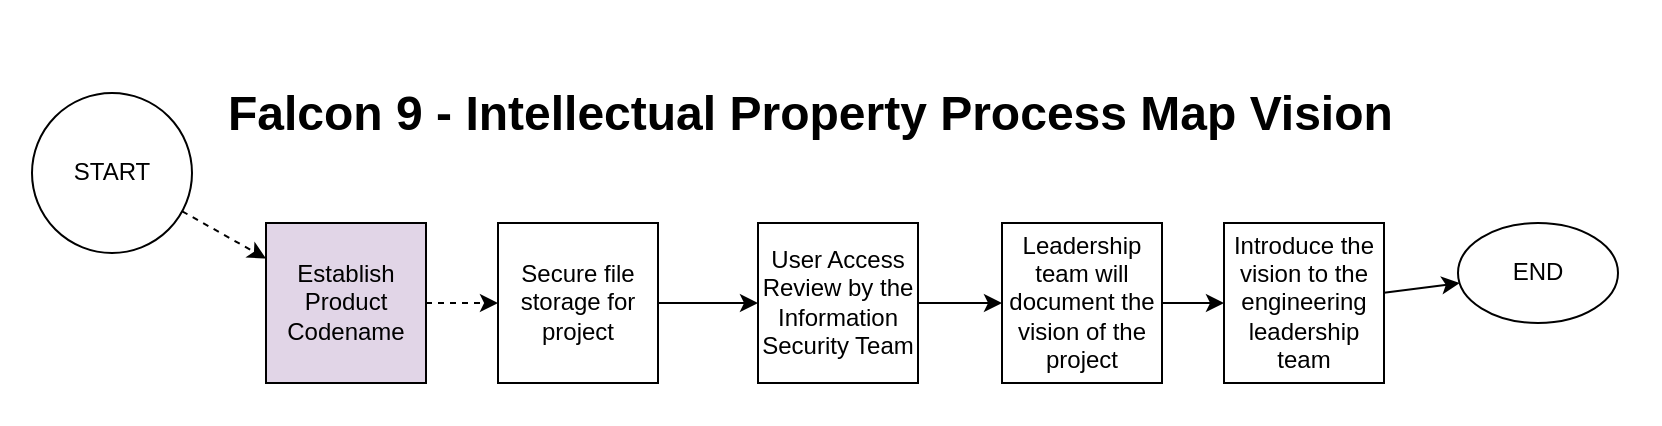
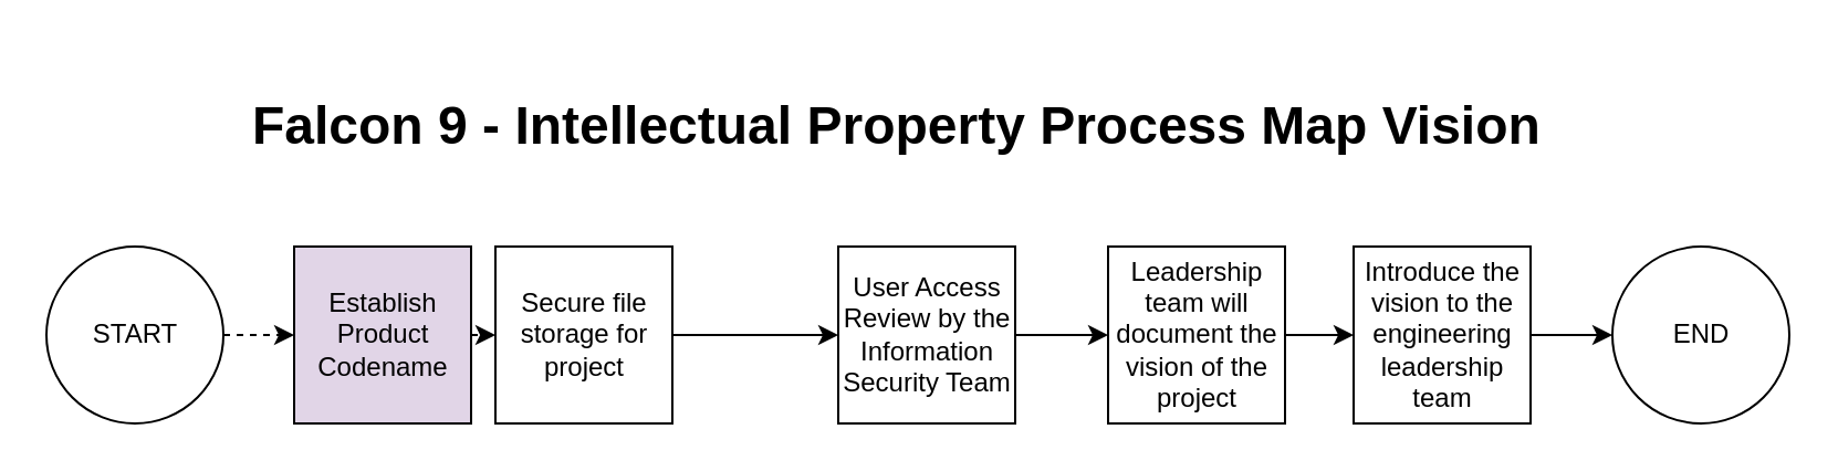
  <mxCell id="0" />
  <mxCell id="1" parent="0" />
  <mxCell id="2" value="&lt;h1 style=&quot;color: rgb(240 , 240 , 240) ; font-family: &amp;#34;helvetica&amp;#34; ; font-style: normal ; letter-spacing: normal ; text-align: left ; text-indent: 0px ; text-transform: none ; word-spacing: 0px&quot;&gt;&lt;font color=&quot;#000000&quot; style=&quot;background-color: rgb(255 , 255 , 255)&quot;&gt;Falcon 9 - Intellectual Property Process Map Vision&lt;/font&gt;&lt;/h1&gt;" style="text;whiteSpace=wrap;html=1;" parent="1" vertex="1"><mxGeometry x="112" y="20" width="600.5" height="74" as="geometry" /></mxCell>
  <mxCell id="3" value="" style="edgeStyle=none;html=1;strokeColor=#000000;dashed=1;" parent="1" source="4" target="6" edge="1"><mxGeometry relative="1" as="geometry" /></mxCell>
- <mxCell id="4" value="START" style="ellipse;whiteSpace=wrap;html=1;aspect=fixed;" parent="1" vertex="1"><mxGeometry x="15.5" y="46" width="80" height="80" as="geometry" /></mxCell>
+ <mxCell id="4" value="START" style="ellipse;whiteSpace=wrap;html=1;aspect=fixed;" parent="1" vertex="1"><mxGeometry x="20.5" y="111" width="80" height="80" as="geometry" /></mxCell>
  <mxCell id="5" value="" style="edgeStyle=none;html=1;strokeColor=#000000;dashed=1;" parent="1" source="6" target="8" edge="1"><mxGeometry relative="1" as="geometry" /></mxCell>
  <mxCell id="6" value="Establish Product Codename" style="whiteSpace=wrap;html=1;aspect=fixed;fillColor=#e1d5e7;" parent="1" vertex="1"><mxGeometry x="132.5" y="111" width="80" height="80" as="geometry" /></mxCell>
  <mxCell id="7" value="" style="edgeStyle=none;html=1;strokeColor=#000000;" parent="1" source="8" target="10" edge="1"><mxGeometry relative="1" as="geometry" /></mxCell>
- <mxCell id="8" value="Secure file storage for project" style="whiteSpace=wrap;html=1;aspect=fixed;" parent="1" vertex="1"><mxGeometry x="248.5" y="111" width="80" height="80" as="geometry" /></mxCell>
+ <mxCell id="8" value="Secure file storage for project" style="whiteSpace=wrap;html=1;aspect=fixed;" parent="1" vertex="1"><mxGeometry x="223.5" y="111" width="80" height="80" as="geometry" /></mxCell>
  <mxCell id="9" value="" style="edgeStyle=none;html=1;strokeColor=#000000;" parent="1" source="10" target="12" edge="1"><mxGeometry relative="1" as="geometry" /></mxCell>
  <mxCell id="10" value="User Access Review by the Information Security Team" style="whiteSpace=wrap;html=1;aspect=fixed;" parent="1" vertex="1"><mxGeometry x="378.5" y="111" width="80" height="80" as="geometry" /></mxCell>
  <mxCell id="11" value="" style="edgeStyle=none;html=1;strokeColor=#000000;" parent="1" source="12" target="14" edge="1"><mxGeometry relative="1" as="geometry" /></mxCell>
  <mxCell id="12" value="Leadership team will document the vision of the project" style="whiteSpace=wrap;html=1;aspect=fixed;" parent="1" vertex="1"><mxGeometry x="500.5" y="111" width="80" height="80" as="geometry" /></mxCell>
  <mxCell id="13" value="" style="edgeStyle=none;html=1;strokeColor=#000000;" parent="1" source="14" target="15" edge="1"><mxGeometry relative="1" as="geometry" /></mxCell>
  <mxCell id="14" value="Introduce the vision to the engineering leadership team" style="whiteSpace=wrap;html=1;aspect=fixed;" parent="1" vertex="1"><mxGeometry x="611.5" y="111" width="80" height="80" as="geometry" /></mxCell>
- <mxCell id="15" value="END" style="ellipse;whiteSpace=wrap;html=1;aspect=fixed;" parent="1" vertex="1"><mxGeometry x="728.5" y="111" width="80" height="50" as="geometry" /></mxCell>
+ <mxCell id="15" value="END" style="ellipse;whiteSpace=wrap;html=1;aspect=fixed;" parent="1" vertex="1"><mxGeometry x="728.5" y="111" width="80" height="80" as="geometry" /></mxCell>
